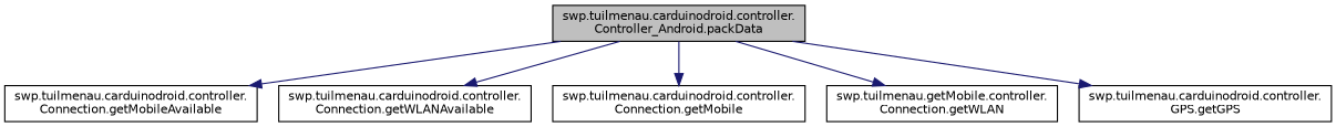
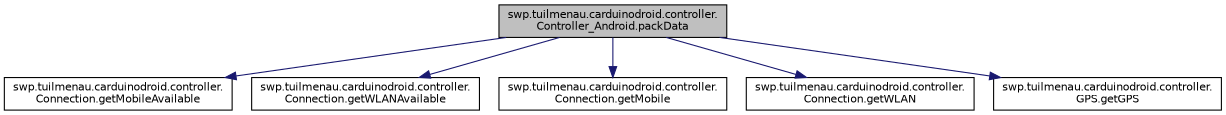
  digraph {
    rankdir=TB
    node [color=black fillcolor=white fontname=Helvetica fontsize=10 shape=record style=filled]
    edge [color=midnightblue fontname=Helvetica fontsize=10 labelfontname=Helvetica labelfontsize=10 style=solid]
    n1 [fillcolor=grey75 fontcolor=black height=0.2 label="swp.tuilmenau.carduinodroid.controller.\lController_Android.packData" width=0.4]
    n2 [height=0.2 label="swp.tuilmenau.carduinodroid.controller.\lConnection.getMobileAvailable" width=0.4]
    n3 [height=0.2 label="swp.tuilmenau.carduinodroid.controller.\lConnection.getWLANAvailable" width=0.4]
    n4 [height=0.2 label="swp.tuilmenau.carduinodroid.controller.\lConnection.getMobile" width=0.4]
-   n5 [height=0.2 label="swp.tuilmenau.getMobile.controller.\lConnection.getWLAN" width=0.4]
+   n5 [height=0.2 label="swp.tuilmenau.carduinodroid.controller.\lConnection.getWLAN" width=0.4]
    n6 [height=0.2 label="swp.tuilmenau.carduinodroid.controller.\lGPS.getGPS" width=0.4]
    n1 -> n2
    n1 -> n3
    n1 -> n4
    n1 -> n5
    n1 -> n6
  }
